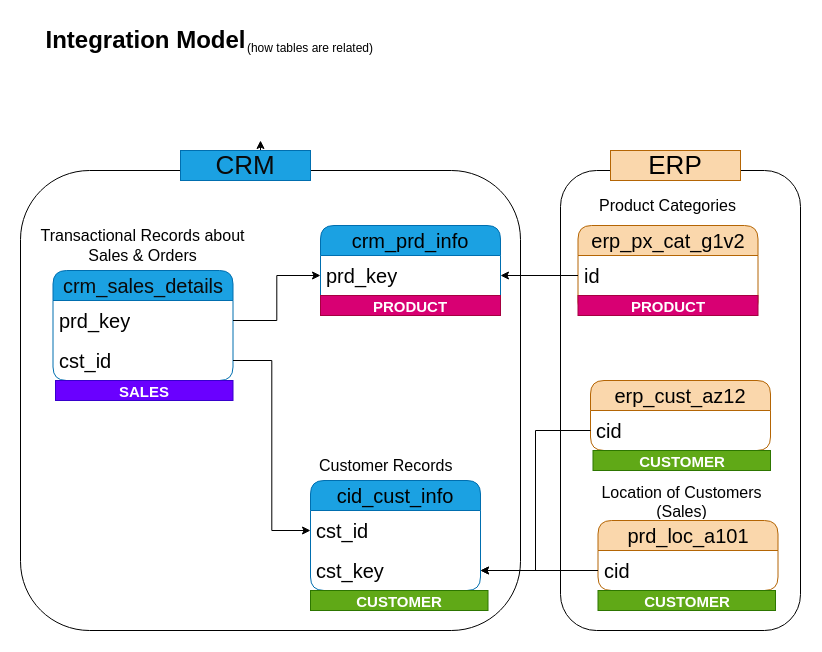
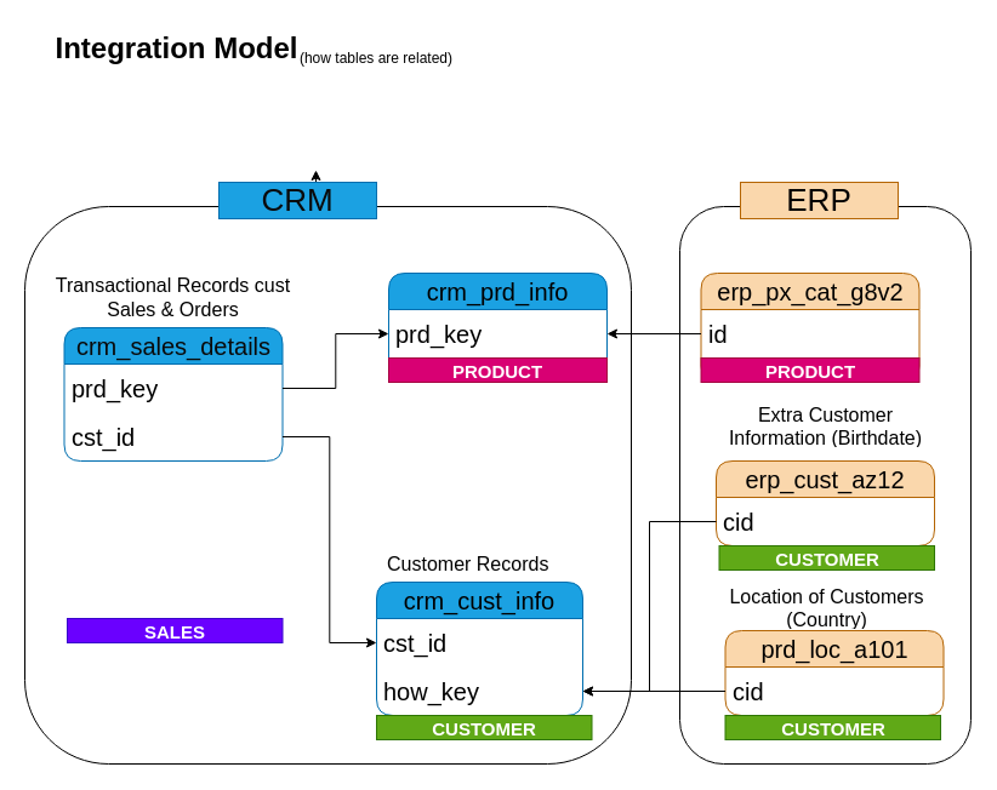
  <mxCell id="0" />
  <mxCell id="1" parent="0" />
  <mxCell id="2" value="" style="rounded=1;whiteSpace=wrap;html=1;fillColor=none;" parent="1" vertex="1"><mxGeometry x="560" y="170" width="240" height="460" as="geometry" /></mxCell>
  <mxCell id="3" value="" style="rounded=1;whiteSpace=wrap;html=1;fillColor=none;" parent="1" vertex="1"><mxGeometry x="20" y="170" width="500" height="460" as="geometry" /></mxCell>
  <mxCell id="4" value="Integration Model" style="text;strokeColor=none;fillColor=none;html=1;fontSize=24;fontStyle=1;verticalAlign=middle;align=center;" parent="1" vertex="1"><mxGeometry x="30" y="20" width="230" height="40" as="geometry" /></mxCell>
  <mxCell id="5" value="(how tables are related)&lt;div&gt;&lt;br&gt;&lt;/div&gt;" style="text;html=1;align=center;verticalAlign=middle;whiteSpace=wrap;rounded=0;" parent="1" vertex="1"><mxGeometry x="240" y="40" width="140" height="30" as="geometry" /></mxCell>
- <mxCell id="6" value="cid_cust_info" style="swimlane;fontStyle=0;childLayout=stackLayout;horizontal=1;startSize=30;horizontalStack=0;resizeParent=1;resizeParentMax=0;resizeLast=0;collapsible=1;marginBottom=0;whiteSpace=wrap;html=1;rounded=1;fillColor=#1ba1e2;fontColor=#000000;strokeColor=#006EAF;fontSize=20;" parent="1" vertex="1"><mxGeometry x="310" y="480" width="170" height="110" as="geometry"><mxRectangle x="20" y="180" width="200" height="40" as="alternateBounds" /></mxGeometry></mxCell>
+ <mxCell id="6" value="crm_cust_info" style="swimlane;fontStyle=0;childLayout=stackLayout;horizontal=1;startSize=30;horizontalStack=0;resizeParent=1;resizeParentMax=0;resizeLast=0;collapsible=1;marginBottom=0;whiteSpace=wrap;html=1;rounded=1;fillColor=#1ba1e2;fontColor=#000000;strokeColor=#006EAF;fontSize=20;" parent="1" vertex="1"><mxGeometry x="310" y="480" width="170" height="110" as="geometry"><mxRectangle x="20" y="180" width="200" height="40" as="alternateBounds" /></mxGeometry></mxCell>
  <mxCell id="7" value="cst_id" style="text;strokeColor=none;fillColor=none;align=left;verticalAlign=middle;spacingLeft=4;spacingRight=4;overflow=hidden;points=[[0,0.5],[1,0.5]];portConstraint=eastwest;rotatable=0;whiteSpace=wrap;html=1;fontSize=20;" parent="6" vertex="1"><mxGeometry y="30" width="170" height="40" as="geometry" /></mxCell>
- <mxCell id="8" value="cst_key" style="text;strokeColor=none;fillColor=none;align=left;verticalAlign=middle;spacingLeft=4;spacingRight=4;overflow=hidden;points=[[0,0.5],[1,0.5]];portConstraint=eastwest;rotatable=0;whiteSpace=wrap;html=1;fontSize=20;" parent="6" vertex="1"><mxGeometry y="70" width="170" height="40" as="geometry" /></mxCell>
+ <mxCell id="8" value="how_key" style="text;strokeColor=none;fillColor=none;align=left;verticalAlign=middle;spacingLeft=4;spacingRight=4;overflow=hidden;points=[[0,0.5],[1,0.5]];portConstraint=eastwest;rotatable=0;whiteSpace=wrap;html=1;fontSize=20;" parent="6" vertex="1"><mxGeometry y="70" width="170" height="40" as="geometry" /></mxCell>
  <mxCell id="9" value="Customer Records" style="text;strokeColor=none;fillColor=none;align=left;verticalAlign=middle;spacingLeft=4;spacingRight=4;overflow=hidden;points=[[0,0.5],[1,0.5]];portConstraint=eastwest;rotatable=0;whiteSpace=wrap;html=1;fontSize=16;" parent="1" vertex="1"><mxGeometry x="312.5" y="450" width="175" height="30" as="geometry" /></mxCell>
  <mxCell id="10" value="crm_prd_info" style="swimlane;fontStyle=0;childLayout=stackLayout;horizontal=1;startSize=30;horizontalStack=0;resizeParent=1;resizeParentMax=0;resizeLast=0;collapsible=1;marginBottom=0;whiteSpace=wrap;html=1;rounded=1;fillColor=#1ba1e2;fontColor=#000000;strokeColor=#006EAF;fontSize=20;" parent="1" vertex="1"><mxGeometry x="320" y="225" width="180" height="90" as="geometry"><mxRectangle x="20" y="180" width="200" height="40" as="alternateBounds" /></mxGeometry></mxCell>
  <mxCell id="11" value="prd_key" style="text;strokeColor=none;fillColor=none;align=left;verticalAlign=middle;spacingLeft=4;spacingRight=4;overflow=hidden;points=[[0,0.5],[1,0.5]];portConstraint=eastwest;rotatable=0;whiteSpace=wrap;html=1;fontSize=20;" parent="10" vertex="1"><mxGeometry y="30" width="180" height="40" as="geometry" /></mxCell>
  <mxCell id="12" value="PRODUCT" style="text;html=1;strokeColor=#A50040;fillColor=#d80073;align=center;verticalAlign=middle;whiteSpace=wrap;overflow=hidden;fontSize=15;fontStyle=1;fontColor=#ffffff;" vertex="1" parent="10"><mxGeometry y="70" width="180" height="20" as="geometry" /></mxCell>
  <mxCell id="13" value="crm_sales_details" style="swimlane;fontStyle=0;childLayout=stackLayout;horizontal=1;startSize=30;horizontalStack=0;resizeParent=1;resizeParentMax=0;resizeLast=0;collapsible=1;marginBottom=0;whiteSpace=wrap;html=1;rounded=1;fillColor=#1ba1e2;fontColor=#0A0A0A;strokeColor=#006EAF;fontSize=20;" parent="1" vertex="1"><mxGeometry x="52.5" y="270" width="180" height="110" as="geometry"><mxRectangle x="20" y="180" width="200" height="40" as="alternateBounds" /></mxGeometry></mxCell>
  <mxCell id="14" value="prd_key" style="text;strokeColor=none;fillColor=none;align=left;verticalAlign=middle;spacingLeft=4;spacingRight=4;overflow=hidden;points=[[0,0.5],[1,0.5]];portConstraint=eastwest;rotatable=0;whiteSpace=wrap;html=1;fontSize=20;" parent="13" vertex="1"><mxGeometry y="30" width="180" height="40" as="geometry" /></mxCell>
  <mxCell id="15" value="cst_id" style="text;strokeColor=none;fillColor=none;align=left;verticalAlign=middle;spacingLeft=4;spacingRight=4;overflow=hidden;points=[[0,0.5],[1,0.5]];portConstraint=eastwest;rotatable=0;whiteSpace=wrap;html=1;fontSize=20;" parent="13" vertex="1"><mxGeometry y="70" width="180" height="40" as="geometry" /></mxCell>
- <mxCell id="16" value="Transactional Records about Sales &amp;amp; Orders" style="text;strokeColor=none;fillColor=none;align=center;verticalAlign=middle;spacingLeft=4;spacingRight=4;overflow=hidden;points=[[0,0.5],[1,0.5]];portConstraint=eastwest;rotatable=0;whiteSpace=wrap;html=1;fontSize=16;" parent="1" vertex="1"><mxGeometry x="30" y="220" width="225" height="50" as="geometry" /></mxCell>
+ <mxCell id="16" value="Transactional Records cust Sales &amp;amp; Orders" style="text;strokeColor=none;fillColor=none;align=center;verticalAlign=middle;spacingLeft=4;spacingRight=4;overflow=hidden;points=[[0,0.5],[1,0.5]];portConstraint=eastwest;rotatable=0;whiteSpace=wrap;html=1;fontSize=16;" parent="1" vertex="1"><mxGeometry x="30" y="220" width="225" height="50" as="geometry" /></mxCell>
  <mxCell id="17" style="edgeStyle=orthogonalEdgeStyle;rounded=0;orthogonalLoop=1;jettySize=auto;html=1;" parent="1" source="14" target="11" edge="1"><mxGeometry relative="1" as="geometry" /></mxCell>
  <mxCell id="18" style="edgeStyle=orthogonalEdgeStyle;rounded=0;orthogonalLoop=1;jettySize=auto;html=1;" parent="1" source="15" target="7" edge="1"><mxGeometry relative="1" as="geometry" /></mxCell>
  <mxCell id="19" value="erp_cust_az12" style="swimlane;fontStyle=0;childLayout=stackLayout;horizontal=1;startSize=30;horizontalStack=0;resizeParent=1;resizeParentMax=0;resizeLast=0;collapsible=1;marginBottom=0;whiteSpace=wrap;html=1;rounded=1;fillColor=#fad7ac;strokeColor=#b46504;fontSize=20;fontColor=#000000;" parent="1" vertex="1"><mxGeometry x="590" y="380" width="180" height="70" as="geometry"><mxRectangle x="20" y="180" width="200" height="40" as="alternateBounds" /></mxGeometry></mxCell>
  <mxCell id="20" value="cid" style="text;strokeColor=none;fillColor=none;align=left;verticalAlign=middle;spacingLeft=4;spacingRight=4;overflow=hidden;points=[[0,0.5],[1,0.5]];portConstraint=eastwest;rotatable=0;whiteSpace=wrap;html=1;fontSize=20;" parent="19" vertex="1"><mxGeometry y="30" width="180" height="40" as="geometry" /></mxCell>
+ <mxCell id="21" value="Extra Customer Information (Birthdate)" style="text;strokeColor=none;fillColor=none;align=center;verticalAlign=middle;spacingLeft=4;spacingRight=4;overflow=hidden;points=[[0,0.5],[1,0.5]];portConstraint=eastwest;rotatable=0;whiteSpace=wrap;html=1;fontSize=16;" parent="1" vertex="1"><mxGeometry x="582.5" y="330" width="195" height="40" as="geometry" /></mxCell>
  <mxCell id="22" style="edgeStyle=orthogonalEdgeStyle;rounded=0;orthogonalLoop=1;jettySize=auto;html=1;" parent="1" source="20" target="8" edge="1"><mxGeometry relative="1" as="geometry" /></mxCell>
  <mxCell id="23" value="prd_loc_a101" style="swimlane;fontStyle=0;childLayout=stackLayout;horizontal=1;startSize=30;horizontalStack=0;resizeParent=1;resizeParentMax=0;resizeLast=0;collapsible=1;marginBottom=0;whiteSpace=wrap;html=1;rounded=1;fillColor=#fad7ac;strokeColor=#b46504;fontSize=20;fontColor=#000000;" parent="1" vertex="1"><mxGeometry x="597.5" y="520" width="180" height="70" as="geometry"><mxRectangle x="20" y="180" width="200" height="40" as="alternateBounds" /></mxGeometry></mxCell>
  <mxCell id="24" value="cid" style="text;strokeColor=none;fillColor=none;align=left;verticalAlign=middle;spacingLeft=4;spacingRight=4;overflow=hidden;points=[[0,0.5],[1,0.5]];portConstraint=eastwest;rotatable=0;whiteSpace=wrap;html=1;fontSize=20;" parent="23" vertex="1"><mxGeometry y="30" width="180" height="40" as="geometry" /></mxCell>
- <mxCell id="25" value="Location of Customers (Sales)" style="text;strokeColor=none;fillColor=none;align=center;verticalAlign=middle;spacingLeft=4;spacingRight=4;overflow=hidden;points=[[0,0.5],[1,0.5]];portConstraint=eastwest;rotatable=0;whiteSpace=wrap;html=1;fontSize=16;" parent="1" vertex="1"><mxGeometry x="583.75" y="480" width="195" height="40" as="geometry" /></mxCell>
+ <mxCell id="25" value="Location of Customers (Country)" style="text;strokeColor=none;fillColor=none;align=center;verticalAlign=middle;spacingLeft=4;spacingRight=4;overflow=hidden;points=[[0,0.5],[1,0.5]];portConstraint=eastwest;rotatable=0;whiteSpace=wrap;html=1;fontSize=16;" parent="1" vertex="1"><mxGeometry x="583.75" y="480" width="195" height="40" as="geometry" /></mxCell>
  <mxCell id="26" style="edgeStyle=orthogonalEdgeStyle;rounded=0;orthogonalLoop=1;jettySize=auto;html=1;" parent="1" source="24" target="8" edge="1"><mxGeometry relative="1" as="geometry" /></mxCell>
- <mxCell id="27" value="erp_px_cat_g1v2" style="swimlane;fontStyle=0;childLayout=stackLayout;horizontal=1;startSize=30;horizontalStack=0;resizeParent=1;resizeParentMax=0;resizeLast=0;collapsible=1;marginBottom=0;whiteSpace=wrap;html=1;rounded=1;fillColor=#fad7ac;strokeColor=#b46504;fontSize=20;fontColor=#000000;" parent="1" vertex="1"><mxGeometry x="577.5" y="225" width="180" height="90" as="geometry"><mxRectangle x="20" y="180" width="200" height="40" as="alternateBounds" /></mxGeometry></mxCell>
+ <mxCell id="27" value="erp_px_cat_g8v2" style="swimlane;fontStyle=0;childLayout=stackLayout;horizontal=1;startSize=30;horizontalStack=0;resizeParent=1;resizeParentMax=0;resizeLast=0;collapsible=1;marginBottom=0;whiteSpace=wrap;html=1;rounded=1;fillColor=#fad7ac;strokeColor=#b46504;fontSize=20;fontColor=#000000;" parent="1" vertex="1"><mxGeometry x="577.5" y="225" width="180" height="90" as="geometry"><mxRectangle x="20" y="180" width="200" height="40" as="alternateBounds" /></mxGeometry></mxCell>
  <mxCell id="28" value="id" style="text;strokeColor=none;fillColor=none;align=left;verticalAlign=middle;spacingLeft=4;spacingRight=4;overflow=hidden;points=[[0,0.5],[1,0.5]];portConstraint=eastwest;rotatable=0;whiteSpace=wrap;html=1;fontSize=20;" parent="27" vertex="1"><mxGeometry y="30" width="180" height="40" as="geometry" /></mxCell>
  <mxCell id="29" value="PRODUCT" style="text;html=1;strokeColor=#A50040;fillColor=#d80073;align=center;verticalAlign=middle;whiteSpace=wrap;overflow=hidden;fontSize=15;fontStyle=1;fontColor=#ffffff;" vertex="1" parent="27"><mxGeometry y="70" width="180" height="20" as="geometry" /></mxCell>
- <mxCell id="30" value="Product Categories" style="text;strokeColor=none;fillColor=none;align=center;verticalAlign=middle;spacingLeft=4;spacingRight=4;overflow=hidden;points=[[0,0.5],[1,0.5]];portConstraint=eastwest;rotatable=0;whiteSpace=wrap;html=1;fontSize=16;" parent="1" vertex="1"><mxGeometry x="570" y="185" width="195" height="40" as="geometry" /></mxCell>
  <mxCell id="31" style="edgeStyle=orthogonalEdgeStyle;rounded=0;orthogonalLoop=1;jettySize=auto;html=1;" parent="1" source="28" target="11" edge="1"><mxGeometry relative="1" as="geometry" /></mxCell>
  <mxCell id="32" style="edgeStyle=orthogonalEdgeStyle;rounded=0;orthogonalLoop=1;jettySize=auto;html=1;exitX=0.5;exitY=0;exitDx=0;exitDy=0;" parent="1" source="33" edge="1"><mxGeometry relative="1" as="geometry"><mxPoint x="260" y="140" as="targetPoint" /></mxGeometry></mxCell>
  <mxCell id="33" value="CRM" style="text;html=1;align=center;verticalAlign=middle;whiteSpace=wrap;rounded=0;fontSize=26;fillColor=#1ba1e2;strokeColor=#006EAF;fontColor=#0A0A0A;" parent="1" vertex="1"><mxGeometry x="180" y="150" width="130" height="30" as="geometry" /></mxCell>
  <mxCell id="34" value="ERP" style="text;html=1;align=center;verticalAlign=middle;whiteSpace=wrap;rounded=0;fontSize=26;fillColor=#fad7ac;strokeColor=#b46504;fontColor=#000000;" parent="1" vertex="1"><mxGeometry x="610" y="150" width="130" height="30" as="geometry" /></mxCell>
  <mxCell id="35" value="CUSTOMER" style="text;html=1;strokeColor=#2D7600;fillColor=#60a917;align=center;verticalAlign=middle;whiteSpace=wrap;overflow=hidden;fontSize=15;fontStyle=1;fontColor=#ffffff;" vertex="1" parent="1"><mxGeometry x="310" y="590" width="177.5" height="20" as="geometry" /></mxCell>
  <mxCell id="36" value="CUSTOMER" style="text;html=1;strokeColor=#2D7600;fillColor=#60a917;align=center;verticalAlign=middle;whiteSpace=wrap;overflow=hidden;fontSize=15;fontStyle=1;fontColor=#ffffff;" vertex="1" parent="1"><mxGeometry x="597.5" y="590" width="177.5" height="20" as="geometry" /></mxCell>
  <mxCell id="37" value="CUSTOMER" style="text;html=1;strokeColor=#2D7600;fillColor=#60a917;align=center;verticalAlign=middle;whiteSpace=wrap;overflow=hidden;fontSize=15;fontStyle=1;fontColor=#ffffff;" vertex="1" parent="1"><mxGeometry x="592.5" y="450" width="177.5" height="20" as="geometry" /></mxCell>
- <mxCell id="38" value="SALES" style="text;html=1;strokeColor=#3700CC;fillColor=#6a00ff;align=center;verticalAlign=middle;whiteSpace=wrap;overflow=hidden;fontSize=15;fontStyle=1;fontColor=#ffffff;" vertex="1" parent="1"><mxGeometry x="55" y="380" width="177.5" height="20" as="geometry" /></mxCell>
+ <mxCell id="38" value="SALES" style="text;html=1;strokeColor=#3700CC;fillColor=#6a00ff;align=center;verticalAlign=middle;whiteSpace=wrap;overflow=hidden;fontSize=15;fontStyle=1;fontColor=#ffffff;" vertex="1" parent="1"><mxGeometry x="55" y="510" width="177.5" height="20" as="geometry" /></mxCell>
